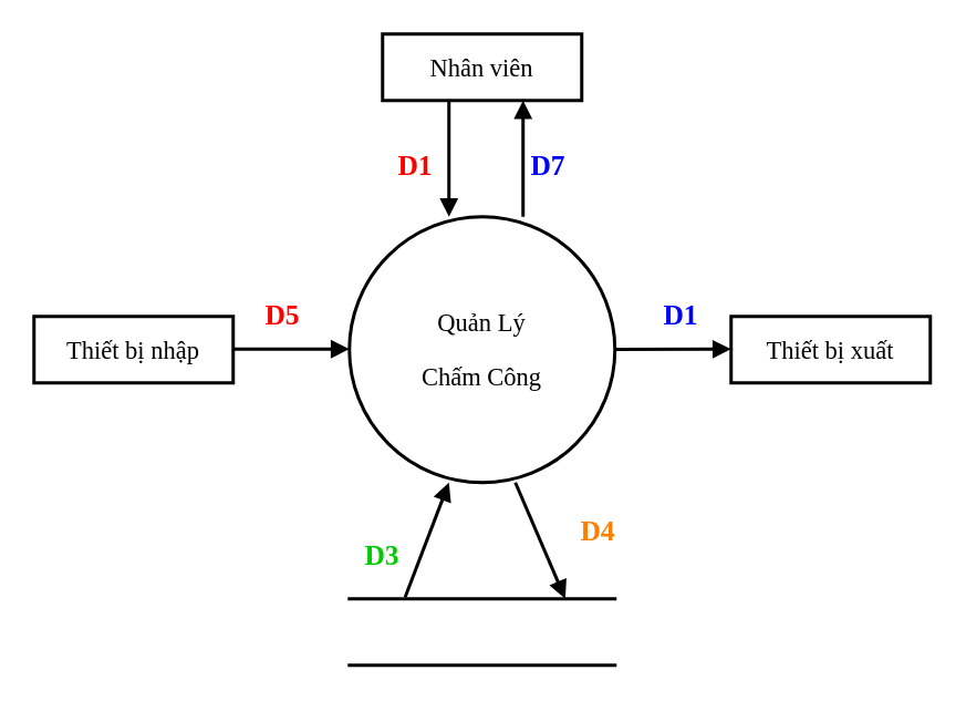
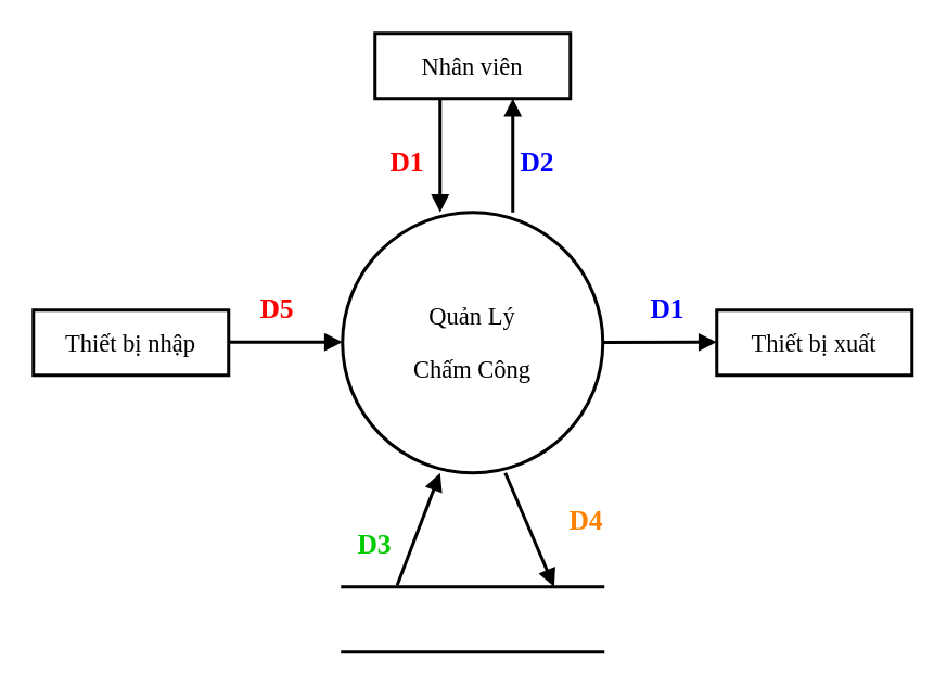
  <mxCell id="0" />
  <mxCell id="1" parent="0" />
  <mxCell id="2" value="&lt;pre style=&quot;font-size: 15px&quot;&gt;&lt;font face=&quot;Times New Roman&quot; style=&quot;font-size: 15px&quot;&gt;Thiết bị nhập&lt;/font&gt;&lt;/pre&gt;" style="rounded=0;whiteSpace=wrap;html=1;strokeWidth=2;fontSize=15;" vertex="1" parent="1"><mxGeometry x="20" y="190" width="120" height="40" as="geometry" /></mxCell>
  <mxCell id="3" value="&lt;pre style=&quot;font-size: 15px&quot;&gt;&lt;font face=&quot;Times New Roman&quot;&gt;Thiết bị xuất&lt;/font&gt;&lt;/pre&gt;" style="rounded=0;whiteSpace=wrap;html=1;strokeWidth=2;" vertex="1" parent="1"><mxGeometry x="440" y="190" width="120" height="40" as="geometry" /></mxCell>
  <mxCell id="4" value="&lt;pre style=&quot;font-size: 15px&quot;&gt;&lt;font face=&quot;Times New Roman&quot;&gt;Nhân viên&lt;/font&gt;&lt;/pre&gt;" style="rounded=0;whiteSpace=wrap;html=1;strokeWidth=2;" vertex="1" parent="1"><mxGeometry x="230" y="20" width="120" height="40" as="geometry" /></mxCell>
  <mxCell id="5" value="&lt;pre style=&quot;font-size: 15px&quot;&gt;&lt;font face=&quot;Times New Roman&quot;&gt;Quản Lý&lt;/font&gt;&lt;/pre&gt;&lt;pre style=&quot;font-size: 15px&quot;&gt;&lt;font face=&quot;Times New Roman&quot;&gt;Chấm Công&lt;/font&gt;&lt;/pre&gt;" style="strokeWidth=2;html=1;shape=mxgraph.flowchart.start_1;whiteSpace=wrap;fontSize=15;" vertex="1" parent="1"><mxGeometry x="210" y="130" width="160" height="160" as="geometry" /></mxCell>
  <mxCell id="6" value="" style="endArrow=block;endFill=1;endSize=6;html=1;strokeWidth=2;" edge="1" parent="1"><mxGeometry width="100" relative="1" as="geometry"><mxPoint x="140" y="209.66" as="sourcePoint" /><mxPoint x="210" y="209.66" as="targetPoint" /></mxGeometry></mxCell>
  <mxCell id="7" value="" style="endArrow=block;endFill=1;endSize=6;html=1;strokeWidth=2;" edge="1" parent="1"><mxGeometry width="100" relative="1" as="geometry"><mxPoint x="370" y="209.9" as="sourcePoint" /><mxPoint x="440" y="209.66" as="targetPoint" /></mxGeometry></mxCell>
  <mxCell id="8" value="" style="endArrow=block;endFill=1;endSize=6;html=1;strokeWidth=2;" edge="1" parent="1"><mxGeometry width="100" relative="1" as="geometry"><mxPoint x="270" y="60" as="sourcePoint" /><mxPoint x="270" y="130" as="targetPoint" /></mxGeometry></mxCell>
  <mxCell id="9" value="" style="endArrow=block;endFill=1;endSize=6;html=1;strokeWidth=2;" edge="1" parent="1"><mxGeometry width="100" relative="1" as="geometry"><mxPoint x="314.66" y="130" as="sourcePoint" /><mxPoint x="314.66" y="60" as="targetPoint" /></mxGeometry></mxCell>
  <mxCell id="10" value="" style="html=1;dashed=0;whitespace=wrap;shape=partialRectangle;right=0;left=0;strokeWidth=2;" vertex="1" parent="1"><mxGeometry x="210" y="360" width="160" height="40" as="geometry" /></mxCell>
  <mxCell id="11" value="" style="endArrow=block;endFill=1;endSize=6;html=1;exitX=0.21;exitY=-0.026;exitDx=0;exitDy=0;exitPerimeter=0;strokeWidth=2;" edge="1" parent="1" source="10"><mxGeometry width="100" relative="1" as="geometry"><mxPoint x="270" y="360" as="sourcePoint" /><mxPoint x="270" y="290" as="targetPoint" /></mxGeometry></mxCell>
  <mxCell id="12" value="" style="endArrow=block;endFill=1;endSize=6;html=1;entryX=0.813;entryY=0;entryDx=0;entryDy=0;entryPerimeter=0;strokeWidth=2;" edge="1" parent="1" target="10"><mxGeometry width="100" relative="1" as="geometry"><mxPoint x="310" y="290" as="sourcePoint" /><mxPoint x="310" y="360" as="targetPoint" /></mxGeometry></mxCell>
  <mxCell id="13" value="&lt;font face=&quot;Times New Roman&quot; color=&quot;#0000ff&quot;&gt;&lt;span style=&quot;font-size: 17px&quot;&gt;D1&lt;/span&gt;&lt;/font&gt;" style="text;html=1;strokeColor=none;fillColor=none;align=center;verticalAlign=middle;whiteSpace=wrap;rounded=0;fontSize=16;fontStyle=1" vertex="1" parent="1"><mxGeometry x="390" y="180" width="40" height="20" as="geometry" /></mxCell>
  <mxCell id="14" value="&lt;font face=&quot;Times New Roman&quot; color=&quot;#ff0000&quot;&gt;&lt;span style=&quot;font-size: 17px&quot;&gt;D5&lt;/span&gt;&lt;/font&gt;" style="text;html=1;strokeColor=none;fillColor=none;align=center;verticalAlign=middle;whiteSpace=wrap;rounded=0;fontSize=16;fontStyle=1" vertex="1" parent="1"><mxGeometry x="150" y="180" width="40" height="20" as="geometry" /></mxCell>
  <mxCell id="15" value="&lt;font face=&quot;Times New Roman&quot; color=&quot;#ff0000&quot;&gt;&lt;span style=&quot;font-size: 17px&quot;&gt;D1&lt;/span&gt;&lt;/font&gt;" style="text;html=1;strokeColor=none;fillColor=none;align=center;verticalAlign=middle;whiteSpace=wrap;rounded=0;fontSize=16;fontStyle=1" vertex="1" parent="1"><mxGeometry x="230" y="90" width="40" height="20" as="geometry" /></mxCell>
- <mxCell id="16" value="&lt;font face=&quot;Times New Roman&quot; color=&quot;#0000ff&quot;&gt;&lt;span style=&quot;font-size: 17px&quot;&gt;D7&lt;/span&gt;&lt;/font&gt;" style="text;html=1;strokeColor=none;fillColor=none;align=center;verticalAlign=middle;whiteSpace=wrap;rounded=0;fontSize=16;fontStyle=1" vertex="1" parent="1"><mxGeometry x="310" y="90" width="40" height="20" as="geometry" /></mxCell>
+ <mxCell id="16" value="&lt;font face=&quot;Times New Roman&quot; color=&quot;#0000ff&quot;&gt;&lt;span style=&quot;font-size: 17px&quot;&gt;D2&lt;/span&gt;&lt;/font&gt;" style="text;html=1;strokeColor=none;fillColor=none;align=center;verticalAlign=middle;whiteSpace=wrap;rounded=0;fontSize=16;fontStyle=1" vertex="1" parent="1"><mxGeometry x="310" y="90" width="40" height="20" as="geometry" /></mxCell>
  <mxCell id="17" value="&lt;font face=&quot;Times New Roman&quot; color=&quot;#00cc00&quot;&gt;&lt;span style=&quot;font-size: 17px&quot;&gt;D3&lt;/span&gt;&lt;/font&gt;" style="text;html=1;strokeColor=none;fillColor=none;align=center;verticalAlign=middle;whiteSpace=wrap;rounded=0;fontSize=16;fontStyle=1" vertex="1" parent="1"><mxGeometry x="210" y="325" width="40" height="20" as="geometry" /></mxCell>
  <mxCell id="18" value="&lt;font face=&quot;Times New Roman&quot; color=&quot;#ff8000&quot;&gt;&lt;span style=&quot;font-size: 17px&quot;&gt;D4&lt;/span&gt;&lt;/font&gt;" style="text;html=1;strokeColor=none;fillColor=none;align=center;verticalAlign=middle;whiteSpace=wrap;rounded=0;fontSize=16;fontStyle=1" vertex="1" parent="1"><mxGeometry x="340" y="310" width="40" height="20" as="geometry" /></mxCell>
